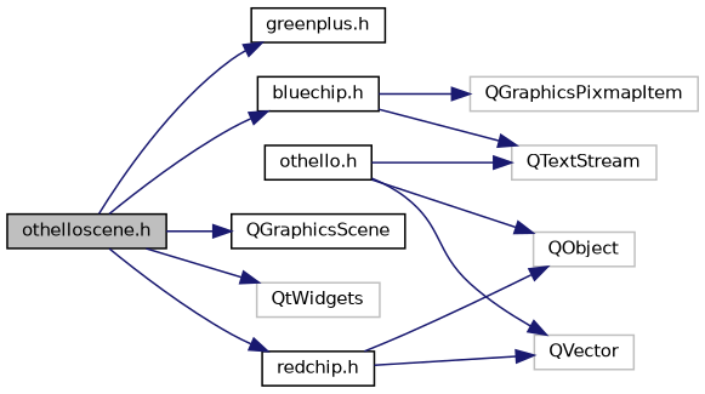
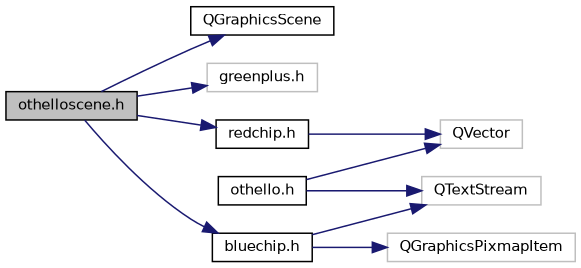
  digraph {
    rankdir=LR
    node [color=black fillcolor=white fontname=Helvetica fontsize=10 shape=record style=filled]
    edge [color=midnightblue fontname=Helvetica fontsize=10 labelfontname=Helvetica labelfontsize=10 style=solid]
    n1 [fillcolor=grey75 fontcolor=black height=0.2 label="othelloscene.h" width=0.4]
    n2 [height=0.2 label=QGraphicsScene width=0.4]
-   n3 [color=grey75 height=0.2 label=QtWidgets width=0.4]
-   n4 [height=0.2 label="greenplus.h" width=0.4]
+   n4 [color=grey75 height=0.2 label="greenplus.h" width=0.4]
    n5 [height=0.2 label="redchip.h" width=0.4]
    n6 [height=0.2 label="bluechip.h" width=0.4]
    n7 [height=0.2 label="othello.h" width=0.4]
-   n8 [color=grey75 height=0.2 label=QObject width=0.4]
    n9 [color=grey75 height=0.2 label=QVector width=0.4]
    n10 [color=grey75 height=0.2 label=QTextStream width=0.4]
    n11 [color=grey75 height=0.2 label=QGraphicsPixmapItem width=0.4]
    n1 -> n2
-   n1 -> n3
    n1 -> n4
    n1 -> n5
    n1 -> n6
-   n5 -> n8
    n5 -> n9
    n6 -> n10
    n6 -> n11
-   n7 -> n8
    n7 -> n9
    n7 -> n10
  }
